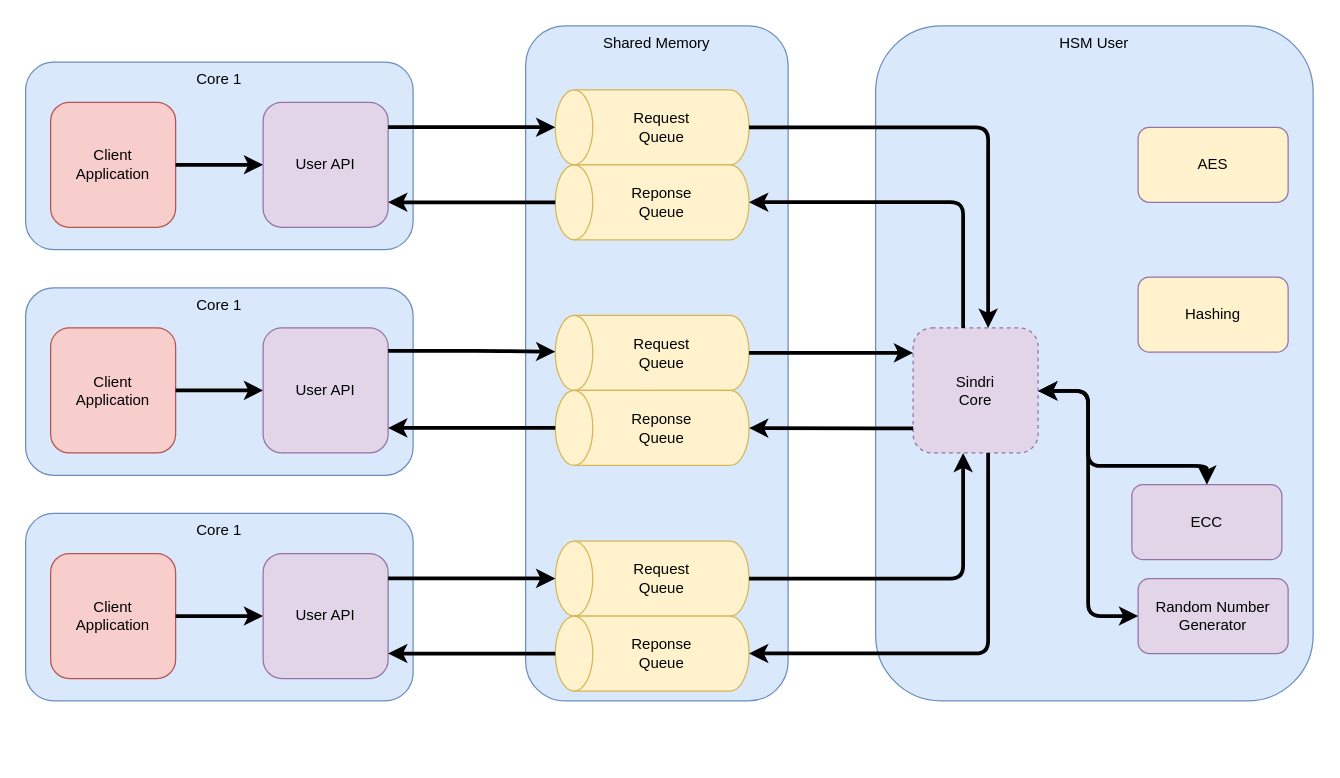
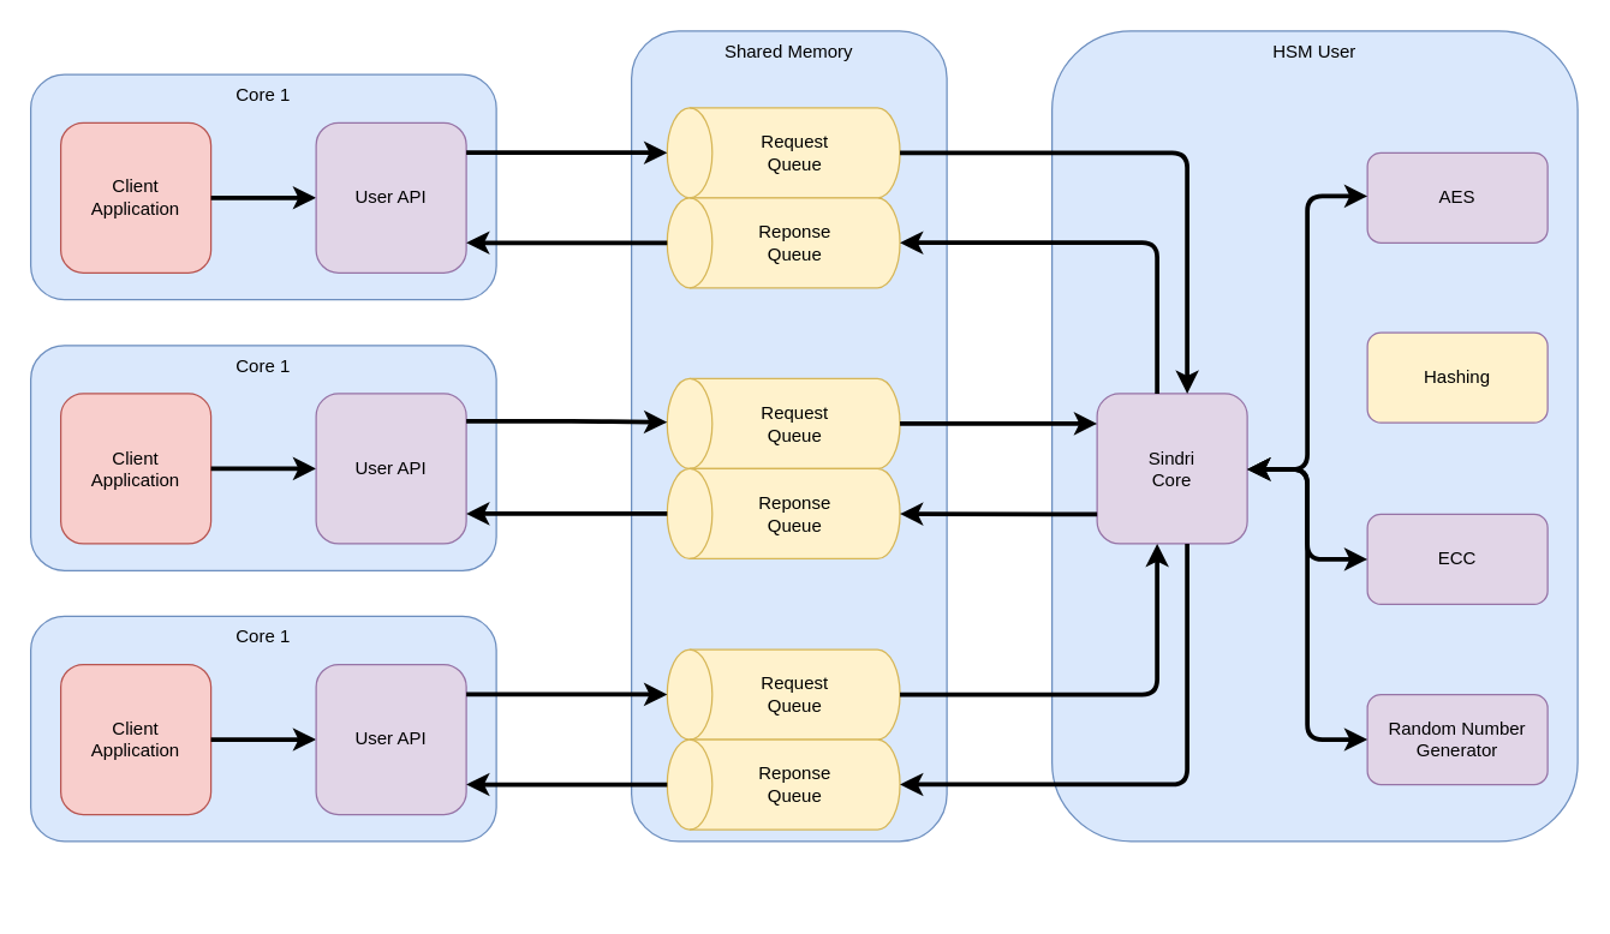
  <mxCell id="0" />
  <mxCell id="1" value="Layer 1" parent="0" />
  <mxCell id="2" value="Core 1" style="rounded=1;whiteSpace=wrap;html=1;fillColor=#dae8fc;strokeColor=#6c8ebf;verticalAlign=top;" parent="1" vertex="1"><mxGeometry x="20" y="49" width="310" height="150" as="geometry" /></mxCell>
  <mxCell id="3" style="edgeStyle=orthogonalEdgeStyle;rounded=0;orthogonalLoop=1;jettySize=auto;html=1;exitX=0.5;exitY=1;exitDx=0;exitDy=0;startArrow=classic;startFill=1;strokeWidth=2;" parent="1" source="2" target="2" edge="1"><mxGeometry relative="1" as="geometry" /></mxCell>
  <mxCell id="4" value="Client&lt;br&gt;Application" style="whiteSpace=wrap;html=1;aspect=fixed;fillColor=#f8cecc;strokeColor=#b85450;rounded=1;" parent="1" vertex="1"><mxGeometry x="40" y="81.143" width="100" height="100" as="geometry" /></mxCell>
  <mxCell id="5" value="" style="endArrow=classic;html=1;rounded=0;edgeStyle=orthogonalEdgeStyle;strokeWidth=3;" parent="1" source="4" target="6" edge="1"><mxGeometry width="50" height="50" relative="1" as="geometry"><mxPoint x="420" y="121.321" as="sourcePoint" /><mxPoint x="210" y="131.1" as="targetPoint" /><Array as="points" /></mxGeometry></mxCell>
  <mxCell id="6" value="User API" style="whiteSpace=wrap;html=1;aspect=fixed;fillColor=#e1d5e7;strokeColor=#9673a6;rounded=1;" parent="1" vertex="1"><mxGeometry x="210" y="81.143" width="100" height="100" as="geometry" /></mxCell>
  <mxCell id="7" value="HSM User" style="rounded=1;whiteSpace=wrap;html=1;fillColor=#dae8fc;strokeColor=#6c8ebf;verticalAlign=top;" parent="1" vertex="1"><mxGeometry x="700" y="20" width="350" height="540" as="geometry" /></mxCell>
- <mxCell id="8" value="Sindri&lt;br&gt;Core" style="whiteSpace=wrap;html=1;aspect=fixed;fillColor=#e1d5e7;strokeColor=#9673a6;rounded=1;dashed=1;" parent="1" vertex="1"><mxGeometry x="730" y="261.643" width="100" height="100" as="geometry" /></mxCell>
- <mxCell id="9" value="AES" style="rounded=1;whiteSpace=wrap;html=1;fillColor=#fff2cc;strokeColor=#9673a6;" parent="1" vertex="1"><mxGeometry x="910" y="101.14" width="120" height="60" as="geometry" /></mxCell>
+ <mxCell id="8" value="Sindri&lt;br&gt;Core" style="whiteSpace=wrap;html=1;aspect=fixed;fillColor=#e1d5e7;strokeColor=#9673a6;rounded=1;" parent="1" vertex="1"><mxGeometry x="730" y="261.643" width="100" height="100" as="geometry" /></mxCell>
+ <mxCell id="9" value="AES" style="rounded=1;whiteSpace=wrap;html=1;fillColor=#e1d5e7;strokeColor=#9673a6;" parent="1" vertex="1"><mxGeometry x="910" y="101.14" width="120" height="60" as="geometry" /></mxCell>
  <mxCell id="10" value="Hashing" style="rounded=1;whiteSpace=wrap;html=1;fillColor=#fff2cc;strokeColor=#9673a6;" parent="1" vertex="1"><mxGeometry x="910" y="221" width="120" height="60" as="geometry" /></mxCell>
- <mxCell id="11" value="ECC" style="rounded=1;whiteSpace=wrap;html=1;fillColor=#e1d5e7;strokeColor=#9673a6;" parent="1" vertex="1"><mxGeometry x="905" y="387" width="120" height="60" as="geometry" /></mxCell>
+ <mxCell id="11" value="ECC" style="rounded=1;whiteSpace=wrap;html=1;fillColor=#e1d5e7;strokeColor=#9673a6;" parent="1" vertex="1"><mxGeometry x="910" y="342" width="120" height="60" as="geometry" /></mxCell>
  <mxCell id="12" value="Random Number Generator" style="rounded=1;whiteSpace=wrap;html=1;fillColor=#e1d5e7;strokeColor=#9673a6;" parent="1" vertex="1"><mxGeometry x="910" y="462.14" width="120" height="60" as="geometry" /></mxCell>
  <mxCell id="13" style="edgeStyle=orthogonalEdgeStyle;rounded=0;orthogonalLoop=1;jettySize=auto;html=1;exitX=0.5;exitY=1;exitDx=0;exitDy=0;" parent="1" source="9" target="9" edge="1"><mxGeometry relative="1" as="geometry" /></mxCell>
+ <mxCell id="14" value="" style="endArrow=classic;html=1;strokeWidth=3;edgeStyle=orthogonalEdgeStyle;startArrow=classic;startFill=1;rounded=1;" parent="1" source="9" target="8" edge="1"><mxGeometry width="50" height="50" relative="1" as="geometry"><mxPoint x="770" y="260.003" as="sourcePoint" /><mxPoint x="608.75" y="167.662" as="targetPoint" /><Array as="points"><mxPoint x="870" y="130" /><mxPoint x="870" y="312" /></Array></mxGeometry></mxCell>
  <mxCell id="15" value="Core 1" style="rounded=1;whiteSpace=wrap;html=1;fillColor=#dae8fc;strokeColor=#6c8ebf;verticalAlign=top;" parent="1" vertex="1"><mxGeometry x="20" y="229.5" width="310" height="150" as="geometry" /></mxCell>
  <mxCell id="16" style="edgeStyle=orthogonalEdgeStyle;rounded=0;orthogonalLoop=1;jettySize=auto;html=1;exitX=0.5;exitY=1;exitDx=0;exitDy=0;startArrow=classic;startFill=1;strokeWidth=2;" parent="1" source="15" target="15" edge="1"><mxGeometry relative="1" as="geometry" /></mxCell>
  <mxCell id="17" value="Client&lt;br&gt;Application" style="whiteSpace=wrap;html=1;aspect=fixed;fillColor=#f8cecc;strokeColor=#b85450;rounded=1;" parent="1" vertex="1"><mxGeometry x="40" y="261.643" width="100" height="100" as="geometry" /></mxCell>
  <mxCell id="18" value="" style="endArrow=classic;html=1;rounded=0;edgeStyle=orthogonalEdgeStyle;strokeWidth=3;" parent="1" source="17" target="19" edge="1"><mxGeometry width="50" height="50" relative="1" as="geometry"><mxPoint x="420" y="301.821" as="sourcePoint" /><mxPoint x="210" y="311.6" as="targetPoint" /><Array as="points" /></mxGeometry></mxCell>
  <mxCell id="19" value="User API" style="whiteSpace=wrap;html=1;aspect=fixed;fillColor=#e1d5e7;strokeColor=#9673a6;rounded=1;" parent="1" vertex="1"><mxGeometry x="210" y="261.643" width="100" height="100" as="geometry" /></mxCell>
  <mxCell id="20" value="Core 1" style="rounded=1;whiteSpace=wrap;html=1;fillColor=#dae8fc;strokeColor=#6c8ebf;verticalAlign=top;" parent="1" vertex="1"><mxGeometry x="20" y="410" width="310" height="150" as="geometry" /></mxCell>
  <mxCell id="21" style="edgeStyle=orthogonalEdgeStyle;rounded=0;orthogonalLoop=1;jettySize=auto;html=1;exitX=0.5;exitY=1;exitDx=0;exitDy=0;startArrow=classic;startFill=1;strokeWidth=2;" parent="1" source="20" target="20" edge="1"><mxGeometry relative="1" as="geometry" /></mxCell>
  <mxCell id="22" value="Client&lt;br&gt;Application" style="whiteSpace=wrap;html=1;aspect=fixed;fillColor=#f8cecc;strokeColor=#b85450;rounded=1;" parent="1" vertex="1"><mxGeometry x="40" y="442.143" width="100" height="100" as="geometry" /></mxCell>
  <mxCell id="23" value="" style="endArrow=classic;html=1;rounded=0;edgeStyle=orthogonalEdgeStyle;strokeWidth=3;" parent="1" source="22" target="24" edge="1"><mxGeometry width="50" height="50" relative="1" as="geometry"><mxPoint x="420" y="482.321" as="sourcePoint" /><mxPoint x="210" y="492.1" as="targetPoint" /><Array as="points" /></mxGeometry></mxCell>
  <mxCell id="24" value="User API" style="whiteSpace=wrap;html=1;aspect=fixed;fillColor=#e1d5e7;strokeColor=#9673a6;rounded=1;" parent="1" vertex="1"><mxGeometry x="210" y="442.143" width="100" height="100" as="geometry" /></mxCell>
  <mxCell id="25" value="Shared Memory" style="rounded=1;whiteSpace=wrap;html=1;fillColor=#dae8fc;strokeColor=#6c8ebf;verticalAlign=top;" parent="1" vertex="1"><mxGeometry x="420" y="20" width="210" height="540" as="geometry" /></mxCell>
  <mxCell id="26" value="" style="shape=cylinder3;whiteSpace=wrap;html=1;boundedLbl=1;backgroundOutline=1;size=15;rotation=-90;fillColor=#fff2cc;strokeColor=#d6b656;" parent="1" vertex="1"><mxGeometry x="491.25" y="23.64" width="60" height="155" as="geometry" /></mxCell>
  <mxCell id="27" value="Request Queue" style="text;html=1;strokeColor=none;fillColor=none;align=center;verticalAlign=middle;whiteSpace=wrap;rounded=0;" parent="1" vertex="1"><mxGeometry x="498.75" y="86.14" width="60" height="30" as="geometry" /></mxCell>
  <mxCell id="28" value="" style="shape=cylinder3;whiteSpace=wrap;html=1;boundedLbl=1;backgroundOutline=1;size=15;rotation=-90;fillColor=#fff2cc;strokeColor=#d6b656;" parent="1" vertex="1"><mxGeometry x="491.25" y="83.64" width="60" height="155" as="geometry" /></mxCell>
  <mxCell id="29" value="Reponse Queue" style="text;html=1;strokeColor=none;fillColor=none;align=center;verticalAlign=middle;whiteSpace=wrap;rounded=0;" parent="1" vertex="1"><mxGeometry x="498.75" y="146.14" width="60" height="30" as="geometry" /></mxCell>
  <mxCell id="30" value="" style="shape=cylinder3;whiteSpace=wrap;html=1;boundedLbl=1;backgroundOutline=1;size=15;rotation=-90;fillColor=#fff2cc;strokeColor=#d6b656;" parent="1" vertex="1"><mxGeometry x="491.25" y="204.14" width="60" height="155" as="geometry" /></mxCell>
  <mxCell id="31" value="Request Queue" style="text;html=1;strokeColor=none;fillColor=none;align=center;verticalAlign=middle;whiteSpace=wrap;rounded=0;" parent="1" vertex="1"><mxGeometry x="498.75" y="266.64" width="60" height="30" as="geometry" /></mxCell>
  <mxCell id="32" value="" style="shape=cylinder3;whiteSpace=wrap;html=1;boundedLbl=1;backgroundOutline=1;size=15;rotation=-90;fillColor=#fff2cc;strokeColor=#d6b656;" parent="1" vertex="1"><mxGeometry x="491.25" y="264.14" width="60" height="155" as="geometry" /></mxCell>
  <mxCell id="33" value="Reponse Queue" style="text;html=1;strokeColor=none;fillColor=none;align=center;verticalAlign=middle;whiteSpace=wrap;rounded=0;" parent="1" vertex="1"><mxGeometry x="498.75" y="326.64" width="60" height="30" as="geometry" /></mxCell>
  <mxCell id="34" value="" style="shape=cylinder3;whiteSpace=wrap;html=1;boundedLbl=1;backgroundOutline=1;size=15;rotation=-90;fillColor=#fff2cc;strokeColor=#d6b656;" parent="1" vertex="1"><mxGeometry x="491.25" y="384.64" width="60" height="155" as="geometry" /></mxCell>
  <mxCell id="35" value="Request Queue" style="text;html=1;strokeColor=none;fillColor=none;align=center;verticalAlign=middle;whiteSpace=wrap;rounded=0;" parent="1" vertex="1"><mxGeometry x="498.75" y="447.14" width="60" height="30" as="geometry" /></mxCell>
  <mxCell id="36" value="" style="shape=cylinder3;whiteSpace=wrap;html=1;boundedLbl=1;backgroundOutline=1;size=15;rotation=-90;fillColor=#fff2cc;strokeColor=#d6b656;" parent="1" vertex="1"><mxGeometry x="491.25" y="444.64" width="60" height="155" as="geometry" /></mxCell>
  <mxCell id="37" value="Reponse Queue" style="text;html=1;strokeColor=none;fillColor=none;align=center;verticalAlign=middle;whiteSpace=wrap;rounded=0;" parent="1" vertex="1"><mxGeometry x="498.75" y="507.14" width="60" height="30" as="geometry" /></mxCell>
  <mxCell id="38" style="edgeStyle=orthogonalEdgeStyle;rounded=1;orthogonalLoop=1;jettySize=auto;html=1;strokeWidth=3;" parent="1" source="28" target="6" edge="1"><mxGeometry relative="1" as="geometry"><mxPoint x="420" y="347.5" as="targetPoint" /><Array as="points"><mxPoint x="310" y="161" /><mxPoint x="310" y="161" /></Array><mxPoint x="577.5" y="347.5" as="sourcePoint" /></mxGeometry></mxCell>
  <mxCell id="39" value="" style="endArrow=classic;html=1;rounded=1;edgeStyle=orthogonalEdgeStyle;strokeWidth=3;" parent="1" source="6" target="26" edge="1"><mxGeometry width="50" height="50" relative="1" as="geometry"><mxPoint x="401" y="147.5" as="sourcePoint" /><mxPoint x="660" y="437.5" as="targetPoint" /><Array as="points"><mxPoint x="330" y="101" /><mxPoint x="330" y="101" /></Array></mxGeometry></mxCell>
  <mxCell id="40" value="" style="endArrow=classic;html=1;rounded=1;edgeStyle=orthogonalEdgeStyle;strokeWidth=3;" parent="1" source="26" target="8" edge="1"><mxGeometry width="50" height="50" relative="1" as="geometry"><mxPoint x="490" y="510" as="sourcePoint" /><mxPoint x="820" y="97.5" as="targetPoint" /><Array as="points"><mxPoint x="790" y="101" /></Array></mxGeometry></mxCell>
  <mxCell id="41" value="" style="endArrow=classic;html=1;rounded=1;edgeStyle=orthogonalEdgeStyle;strokeWidth=3;" parent="1" source="30" target="8" edge="1"><mxGeometry width="50" height="50" relative="1" as="geometry"><mxPoint x="490" y="510" as="sourcePoint" /><mxPoint x="820" y="277.5" as="targetPoint" /><Array as="points"><mxPoint x="700" y="282" /><mxPoint x="700" y="282" /></Array></mxGeometry></mxCell>
  <mxCell id="42" value="" style="endArrow=classic;html=1;rounded=1;edgeStyle=orthogonalEdgeStyle;strokeWidth=3;" parent="1" source="8" target="32" edge="1"><mxGeometry width="50" height="50" relative="1" as="geometry"><mxPoint x="820" y="338" as="sourcePoint" /><mxPoint x="540" y="460" as="targetPoint" /><Array as="points"><mxPoint x="710" y="342" /><mxPoint x="710" y="342" /></Array></mxGeometry></mxCell>
  <mxCell id="43" value="" style="endArrow=classic;html=1;rounded=1;strokeWidth=3;edgeStyle=orthogonalEdgeStyle;" parent="1" source="8" target="28" edge="1"><mxGeometry width="50" height="50" relative="1" as="geometry"><mxPoint x="820" y="158" as="sourcePoint" /><mxPoint x="260" y="530" as="targetPoint" /><Array as="points"><mxPoint x="770" y="161" /></Array></mxGeometry></mxCell>
  <mxCell id="44" value="" style="endArrow=classic;html=1;rounded=1;strokeWidth=3;edgeStyle=orthogonalEdgeStyle;" parent="1" source="34" target="8" edge="1"><mxGeometry width="50" height="50" relative="1" as="geometry"><mxPoint x="580" y="670" as="sourcePoint" /><mxPoint x="820" y="457.5" as="targetPoint" /><Array as="points"><mxPoint x="770" y="462" /></Array></mxGeometry></mxCell>
  <mxCell id="45" value="" style="endArrow=classic;html=1;rounded=1;strokeWidth=3;edgeStyle=orthogonalEdgeStyle;" parent="1" source="8" target="36" edge="1"><mxGeometry width="50" height="50" relative="1" as="geometry"><mxPoint x="820" y="518" as="sourcePoint" /><mxPoint x="800" y="889.98" as="targetPoint" /><Array as="points"><mxPoint x="790" y="522" /></Array></mxGeometry></mxCell>
  <mxCell id="46" value="" style="endArrow=classic;html=1;strokeWidth=3;edgeStyle=orthogonalEdgeStyle;startArrow=classic;startFill=1;rounded=1;" parent="1" source="11" target="8" edge="1"><mxGeometry width="50" height="50" relative="1" as="geometry"><mxPoint x="900" y="272.5" as="sourcePoint" /><mxPoint x="1160" y="370" as="targetPoint" /><Array as="points"><mxPoint x="870" y="372" /><mxPoint x="870" y="312" /></Array></mxGeometry></mxCell>
  <mxCell id="47" value="" style="endArrow=classic;html=1;strokeWidth=3;edgeStyle=orthogonalEdgeStyle;startArrow=classic;startFill=1;rounded=1;" parent="1" source="12" target="8" edge="1"><mxGeometry width="50" height="50" relative="1" as="geometry"><mxPoint x="900" y="352.5" as="sourcePoint" /><mxPoint x="840" y="330" as="targetPoint" /><Array as="points"><mxPoint x="870" y="492" /><mxPoint x="870" y="312" /></Array></mxGeometry></mxCell>
  <mxCell id="48" value="" style="endArrow=classic;html=1;rounded=1;edgeStyle=orthogonalEdgeStyle;strokeWidth=3;" parent="1" source="19" target="30" edge="1"><mxGeometry width="50" height="50" relative="1" as="geometry"><mxPoint x="320" y="111" as="sourcePoint" /><mxPoint x="453.75" y="111.083" as="targetPoint" /><Array as="points"><mxPoint x="390" y="280" /><mxPoint x="390" y="280" /></Array></mxGeometry></mxCell>
  <mxCell id="49" value="" style="endArrow=classic;html=1;rounded=1;edgeStyle=orthogonalEdgeStyle;strokeWidth=3;" parent="1" source="24" target="34" edge="1"><mxGeometry width="50" height="50" relative="1" as="geometry"><mxPoint x="330" y="121" as="sourcePoint" /><mxPoint x="463.75" y="121.083" as="targetPoint" /><Array as="points"><mxPoint x="370" y="462" /><mxPoint x="370" y="462" /></Array></mxGeometry></mxCell>
  <mxCell id="50" style="edgeStyle=orthogonalEdgeStyle;rounded=1;orthogonalLoop=1;jettySize=auto;html=1;strokeWidth=3;" parent="1" source="32" target="19" edge="1"><mxGeometry relative="1" as="geometry"><mxPoint x="320" y="171.14" as="targetPoint" /><Array as="points"><mxPoint x="340" y="342" /><mxPoint x="340" y="342" /></Array><mxPoint x="453.75" y="171.14" as="sourcePoint" /></mxGeometry></mxCell>
  <mxCell id="51" style="edgeStyle=orthogonalEdgeStyle;rounded=1;orthogonalLoop=1;jettySize=auto;html=1;strokeWidth=3;" parent="1" source="36" target="24" edge="1"><mxGeometry relative="1" as="geometry"><mxPoint x="330" y="181.14" as="targetPoint" /><Array as="points"><mxPoint x="390" y="522" /><mxPoint x="390" y="522" /></Array><mxPoint x="463.75" y="181.14" as="sourcePoint" /></mxGeometry></mxCell>
